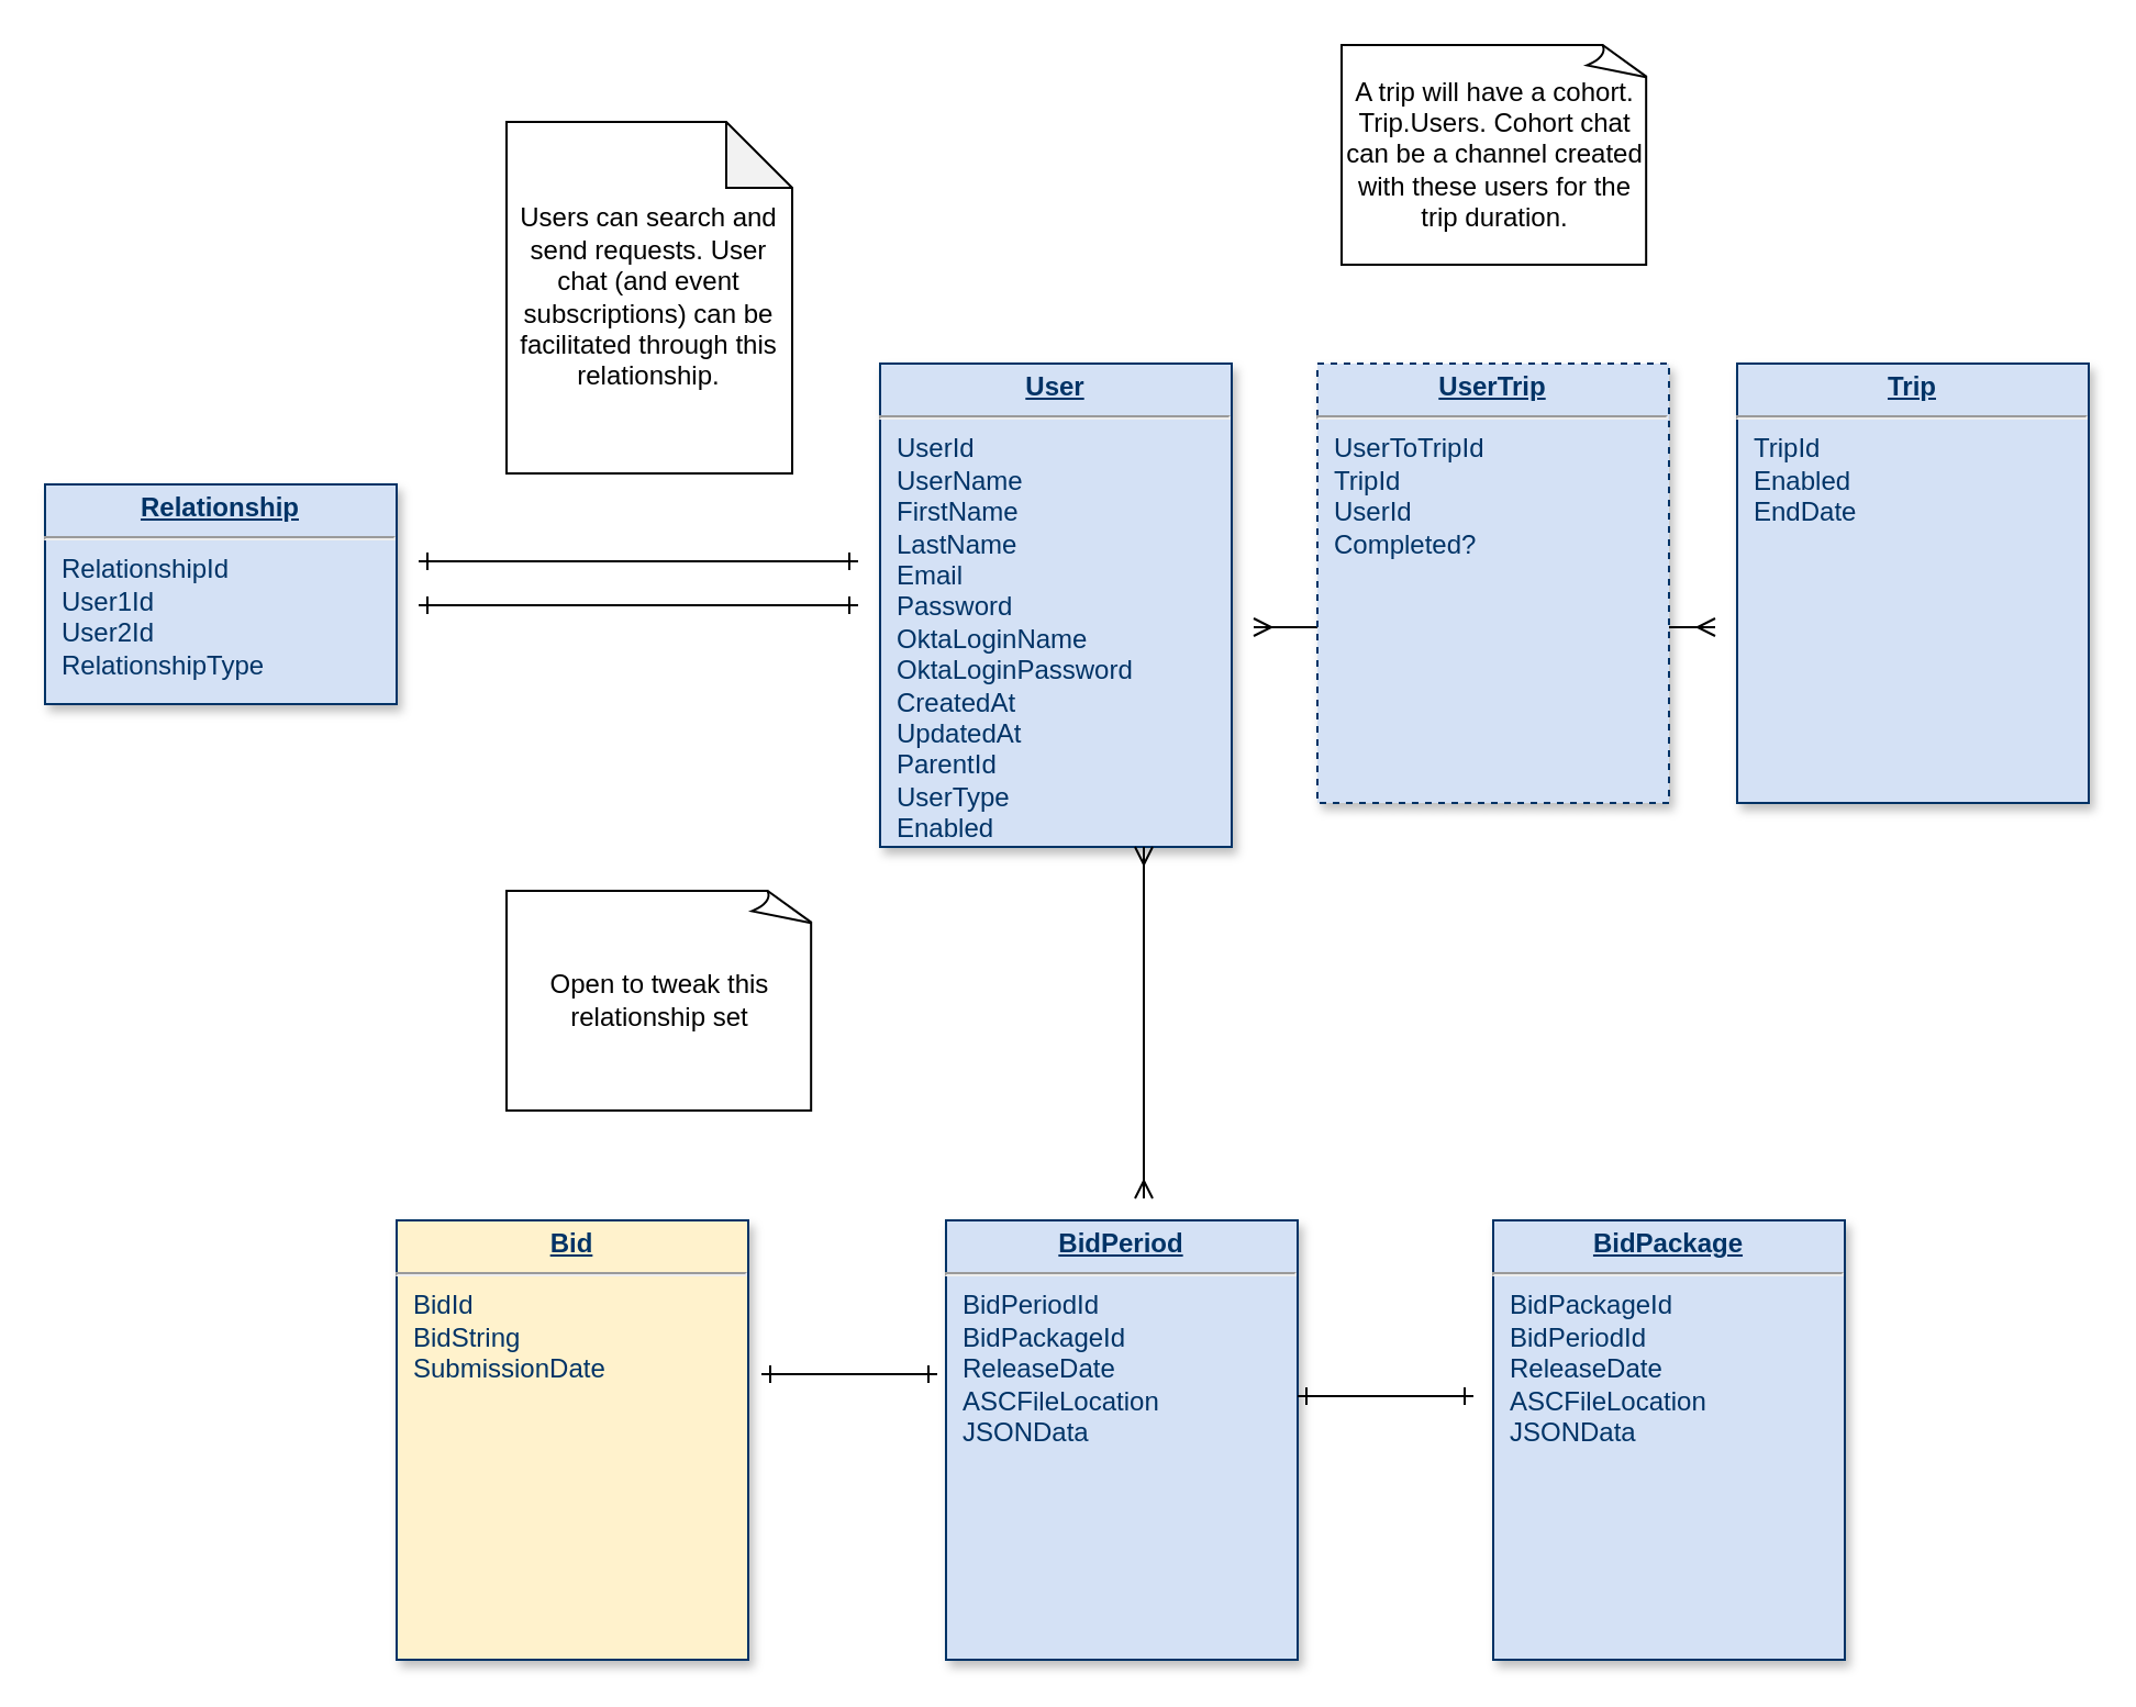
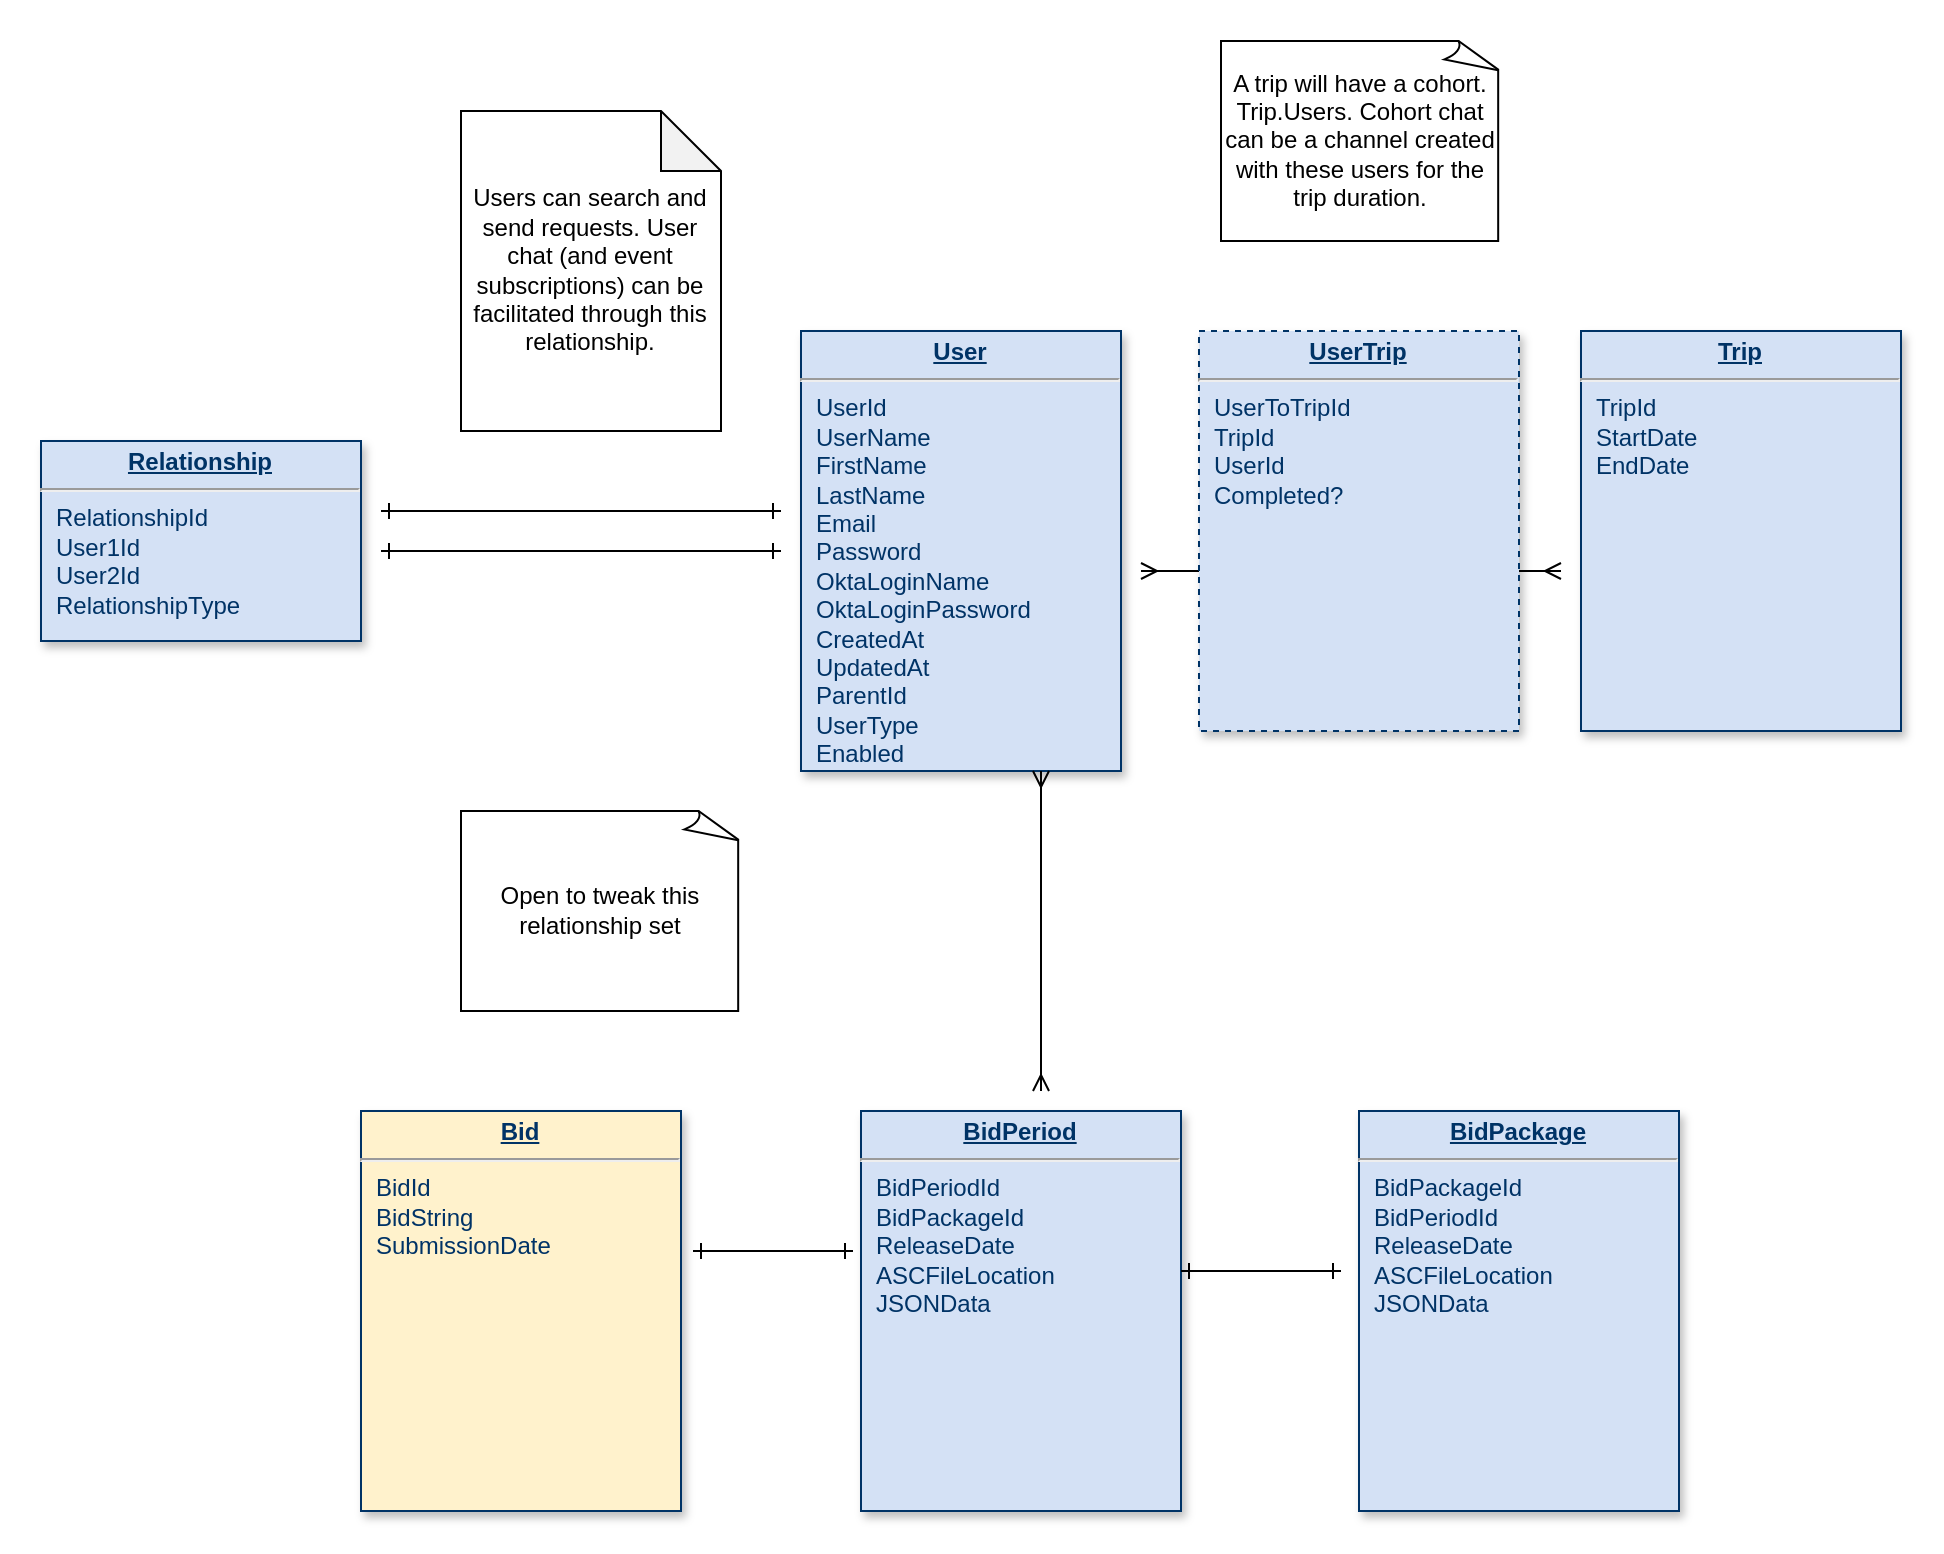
  <mxCell id="0" />
  <mxCell id="1" parent="0" />
  <mxCell id="2" value="&lt;p style=&quot;margin: 0px; margin-top: 4px; text-align: center; text-decoration: underline;&quot;&gt;&lt;strong&gt;User&lt;/strong&gt;&lt;/p&gt;&lt;hr&gt;&lt;p style=&quot;margin: 0px; margin-left: 8px;&quot;&gt;UserId&lt;/p&gt;&lt;p style=&quot;margin: 0px; margin-left: 8px;&quot;&gt;UserName&lt;/p&gt;&lt;p style=&quot;margin: 0px; margin-left: 8px;&quot;&gt;FirstName&lt;/p&gt;&lt;p style=&quot;margin: 0px; margin-left: 8px;&quot;&gt;LastName&lt;/p&gt;&lt;p style=&quot;margin: 0px; margin-left: 8px;&quot;&gt;Email&lt;/p&gt;&lt;p style=&quot;margin: 0px; margin-left: 8px;&quot;&gt;Password&lt;/p&gt;&lt;p style=&quot;margin: 0px; margin-left: 8px;&quot;&gt;OktaLoginName&lt;/p&gt;&lt;p style=&quot;margin: 0px; margin-left: 8px;&quot;&gt;OktaLoginPassword&lt;/p&gt;&lt;p style=&quot;margin: 0px; margin-left: 8px;&quot;&gt;CreatedAt&lt;/p&gt;&lt;p style=&quot;margin: 0px; margin-left: 8px;&quot;&gt;UpdatedAt&lt;/p&gt;&lt;p style=&quot;margin: 0px; margin-left: 8px;&quot;&gt;ParentId&lt;/p&gt;&lt;p style=&quot;margin: 0px; margin-left: 8px;&quot;&gt;UserType&lt;/p&gt;&lt;p style=&quot;margin: 0px; margin-left: 8px;&quot;&gt;Enabled&lt;/p&gt;" style="verticalAlign=top;align=left;overflow=fill;fontSize=12;fontFamily=Helvetica;html=1;strokeColor=#003366;shadow=1;fillColor=#D4E1F5;fontColor=#003366" parent="1" vertex="1"><mxGeometry x="400" y="165" width="160" height="220" as="geometry" /></mxCell>
  <mxCell id="3" value="&lt;p style=&quot;margin: 0px; margin-top: 4px; text-align: center; text-decoration: underline;&quot;&gt;&lt;b&gt;Relationship&lt;/b&gt;&lt;/p&gt;&lt;hr&gt;&lt;p style=&quot;margin: 0px; margin-left: 8px;&quot;&gt;RelationshipId&lt;/p&gt;&lt;p style=&quot;margin: 0px; margin-left: 8px;&quot;&gt;User1Id&lt;br&gt;User2Id&lt;/p&gt;&lt;p style=&quot;margin: 0px; margin-left: 8px;&quot;&gt;RelationshipType&lt;/p&gt;&lt;p style=&quot;margin: 0px; margin-left: 8px;&quot;&gt;&lt;br&gt;&lt;br&gt;&lt;/p&gt;&lt;p style=&quot;margin: 0px; margin-left: 8px;&quot;&gt;&lt;br&gt;&lt;/p&gt;&lt;p style=&quot;margin: 0px; margin-left: 8px;&quot;&gt;&lt;br&gt;&lt;/p&gt;&lt;p style=&quot;margin: 0px; margin-left: 8px;&quot;&gt;&lt;br&gt;&lt;/p&gt;&lt;p style=&quot;margin: 0px; margin-left: 8px;&quot;&gt;&lt;br&gt;&lt;/p&gt;&lt;p style=&quot;margin: 0px; margin-left: 8px;&quot;&gt;&lt;br&gt;&lt;/p&gt;" style="verticalAlign=top;align=left;overflow=fill;fontSize=12;fontFamily=Helvetica;html=1;strokeColor=#003366;shadow=1;fillColor=#D4E1F5;fontColor=#003366" vertex="1" parent="1"><mxGeometry x="20" y="220" width="160" height="100" as="geometry" /></mxCell>
  <mxCell id="4" value="" style="fontSize=12;html=1;endArrow=ERone;startArrow=ERone;rounded=0;startFill=0;endFill=0;" edge="1" parent="1"><mxGeometry width="100" height="100" relative="1" as="geometry"><mxPoint x="390" y="255" as="sourcePoint" /><mxPoint x="190" y="255" as="targetPoint" /></mxGeometry></mxCell>
- <mxCell id="5" value="&lt;p style=&quot;margin: 0px; margin-top: 4px; text-align: center; text-decoration: underline;&quot;&gt;&lt;strong&gt;Trip&lt;/strong&gt;&lt;/p&gt;&lt;hr&gt;&lt;p style=&quot;margin: 0px; margin-left: 8px;&quot;&gt;TripId&lt;/p&gt;&lt;p style=&quot;margin: 0px; margin-left: 8px;&quot;&gt;Enabled&lt;/p&gt;&lt;p style=&quot;margin: 0px; margin-left: 8px;&quot;&gt;EndDate&lt;/p&gt;" style="verticalAlign=top;align=left;overflow=fill;fontSize=12;fontFamily=Helvetica;html=1;strokeColor=#003366;shadow=1;fillColor=#D4E1F5;fontColor=#003366" vertex="1" parent="1"><mxGeometry x="790" y="165" width="160" height="200" as="geometry" /></mxCell>
+ <mxCell id="5" value="&lt;p style=&quot;margin: 0px; margin-top: 4px; text-align: center; text-decoration: underline;&quot;&gt;&lt;strong&gt;Trip&lt;/strong&gt;&lt;/p&gt;&lt;hr&gt;&lt;p style=&quot;margin: 0px; margin-left: 8px;&quot;&gt;TripId&lt;/p&gt;&lt;p style=&quot;margin: 0px; margin-left: 8px;&quot;&gt;StartDate&lt;/p&gt;&lt;p style=&quot;margin: 0px; margin-left: 8px;&quot;&gt;EndDate&lt;/p&gt;" style="verticalAlign=top;align=left;overflow=fill;fontSize=12;fontFamily=Helvetica;html=1;strokeColor=#003366;shadow=1;fillColor=#D4E1F5;fontColor=#003366" vertex="1" parent="1"><mxGeometry x="790" y="165" width="160" height="200" as="geometry" /></mxCell>
  <mxCell id="6" value="&lt;p style=&quot;margin: 0px; margin-top: 4px; text-align: center; text-decoration: underline;&quot;&gt;&lt;b&gt;Bid&lt;/b&gt;&lt;/p&gt;&lt;hr&gt;&lt;p style=&quot;margin: 0px; margin-left: 8px;&quot;&gt;BidId&lt;br&gt;BidString&lt;/p&gt;&lt;p style=&quot;margin: 0px; margin-left: 8px;&quot;&gt;SubmissionDate&lt;/p&gt;" style="verticalAlign=top;align=left;overflow=fill;fontSize=12;fontFamily=Helvetica;html=1;strokeColor=#003366;shadow=1;fillColor=#fff2cc;fontColor=#003366;" vertex="1" parent="1"><mxGeometry x="180" y="555" width="160" height="200" as="geometry" /></mxCell>
  <mxCell id="7" value="" style="fontSize=12;html=1;endArrow=ERone;startArrow=ERone;rounded=0;endFill=0;startFill=0;" edge="1" parent="1"><mxGeometry width="100" height="100" relative="1" as="geometry"><mxPoint x="190" y="275" as="sourcePoint" /><mxPoint x="390" y="275" as="targetPoint" /><Array as="points" /></mxGeometry></mxCell>
  <mxCell id="8" value="" style="fontSize=12;html=1;endArrow=ERmany;startArrow=ERmany;rounded=0;endFill=0;startFill=0;" edge="1" parent="1"><mxGeometry width="100" height="100" relative="1" as="geometry"><mxPoint x="570" y="285" as="sourcePoint" /><mxPoint x="780" y="285" as="targetPoint" /><Array as="points" /></mxGeometry></mxCell>
  <mxCell id="9" value="&lt;p style=&quot;margin: 0px; margin-top: 4px; text-align: center; text-decoration: underline;&quot;&gt;&lt;b&gt;BidPackage&lt;/b&gt;&lt;/p&gt;&lt;hr&gt;&lt;p style=&quot;margin: 0px; margin-left: 8px;&quot;&gt;BidPackageId&lt;/p&gt;&lt;p style=&quot;margin: 0px; margin-left: 8px;&quot;&gt;BidPeriodId&lt;br&gt;ReleaseDate&lt;/p&gt;&lt;p style=&quot;margin: 0px; margin-left: 8px;&quot;&gt;ASCFileLocation&lt;/p&gt;&lt;p style=&quot;margin: 0px; margin-left: 8px;&quot;&gt;JSONData&lt;/p&gt;&lt;p style=&quot;margin: 0px; margin-left: 8px;&quot;&gt;&lt;br&gt;&lt;/p&gt;" style="verticalAlign=top;align=left;overflow=fill;fontSize=12;fontFamily=Helvetica;html=1;strokeColor=#003366;shadow=1;fillColor=#D4E1F5;fontColor=#003366" vertex="1" parent="1"><mxGeometry x="679" y="555" width="160" height="200" as="geometry" /></mxCell>
  <mxCell id="10" value="" style="fontSize=12;html=1;endArrow=ERmany;startArrow=ERmany;rounded=0;endFill=0;startFill=0;" edge="1" parent="1"><mxGeometry width="100" height="100" relative="1" as="geometry"><mxPoint x="520" y="385" as="sourcePoint" /><mxPoint x="520" y="545" as="targetPoint" /><Array as="points" /></mxGeometry></mxCell>
  <mxCell id="11" value="" style="fontSize=12;html=1;endArrow=ERone;startArrow=ERone;rounded=0;endFill=0;startFill=0;" edge="1" parent="1"><mxGeometry width="100" height="100" relative="1" as="geometry"><mxPoint x="346" y="625" as="sourcePoint" /><mxPoint x="426" y="625" as="targetPoint" /><Array as="points" /></mxGeometry></mxCell>
  <mxCell id="12" value="&lt;p style=&quot;margin: 0px; margin-top: 4px; text-align: center; text-decoration: underline;&quot;&gt;&lt;strong&gt;UserTrip&lt;/strong&gt;&lt;/p&gt;&lt;hr&gt;&lt;p style=&quot;margin: 0px; margin-left: 8px;&quot;&gt;UserToTripId&lt;br&gt;TripId&lt;br&gt;UserId&lt;/p&gt;&lt;p style=&quot;margin: 0px; margin-left: 8px;&quot;&gt;Completed?&lt;/p&gt;" style="verticalAlign=top;align=left;overflow=fill;fontSize=12;fontFamily=Helvetica;html=1;strokeColor=#003366;shadow=1;fillColor=#D4E1F5;fontColor=#003366;dashed=1;" vertex="1" parent="1"><mxGeometry x="599" y="165" width="160" height="200" as="geometry" /></mxCell>
  <mxCell id="13" value="Users can search and send requests. User chat (and event subscriptions) can be facilitated through this relationship." style="shape=note;whiteSpace=wrap;html=1;backgroundOutline=1;darkOpacity=0.05;" vertex="1" parent="1"><mxGeometry x="230" y="55" width="130" height="160" as="geometry" /></mxCell>
  <mxCell id="14" value="A trip will have a cohort. Trip.Users. Cohort chat can be a channel created with these users for the trip duration." style="whiteSpace=wrap;html=1;shape=mxgraph.basic.document" vertex="1" parent="1"><mxGeometry x="610" y="20" width="140" height="100" as="geometry" /></mxCell>
  <mxCell id="15" value="Open to tweak this relationship set" style="whiteSpace=wrap;html=1;shape=mxgraph.basic.document" vertex="1" parent="1"><mxGeometry x="230" y="405" width="140" height="100" as="geometry" /></mxCell>
  <mxCell id="16" value="&lt;p style=&quot;margin: 0px; margin-top: 4px; text-align: center; text-decoration: underline;&quot;&gt;&lt;b&gt;BidPeriod&lt;/b&gt;&lt;/p&gt;&lt;hr&gt;&lt;p style=&quot;margin: 0px; margin-left: 8px;&quot;&gt;BidPeriodId&lt;/p&gt;&lt;p style=&quot;margin: 0px; margin-left: 8px;&quot;&gt;BidPackageId&lt;br&gt;ReleaseDate&lt;/p&gt;&lt;p style=&quot;margin: 0px; margin-left: 8px;&quot;&gt;ASCFileLocation&lt;/p&gt;&lt;p style=&quot;margin: 0px; margin-left: 8px;&quot;&gt;JSONData&lt;/p&gt;&lt;p style=&quot;margin: 0px; margin-left: 8px;&quot;&gt;&lt;br&gt;&lt;/p&gt;" style="verticalAlign=top;align=left;overflow=fill;fontSize=12;fontFamily=Helvetica;html=1;strokeColor=#003366;shadow=1;fillColor=#D4E1F5;fontColor=#003366" vertex="1" parent="1"><mxGeometry x="430" y="555" width="160" height="200" as="geometry" /></mxCell>
  <mxCell id="17" value="" style="fontSize=12;html=1;endArrow=ERone;startArrow=ERone;rounded=0;endFill=0;startFill=0;" edge="1" parent="1"><mxGeometry width="100" height="100" relative="1" as="geometry"><mxPoint x="590" y="635" as="sourcePoint" /><mxPoint x="670" y="635" as="targetPoint" /><Array as="points" /></mxGeometry></mxCell>
